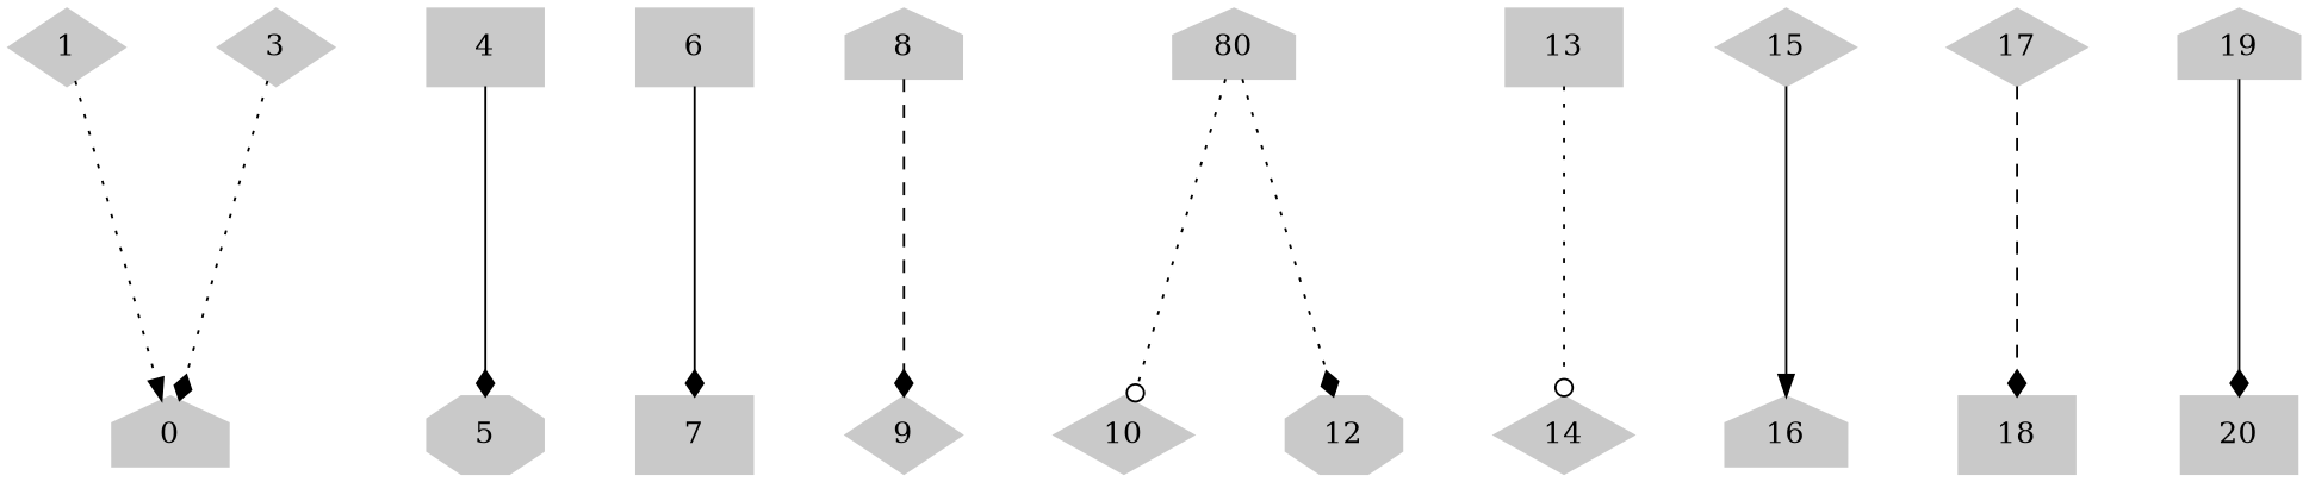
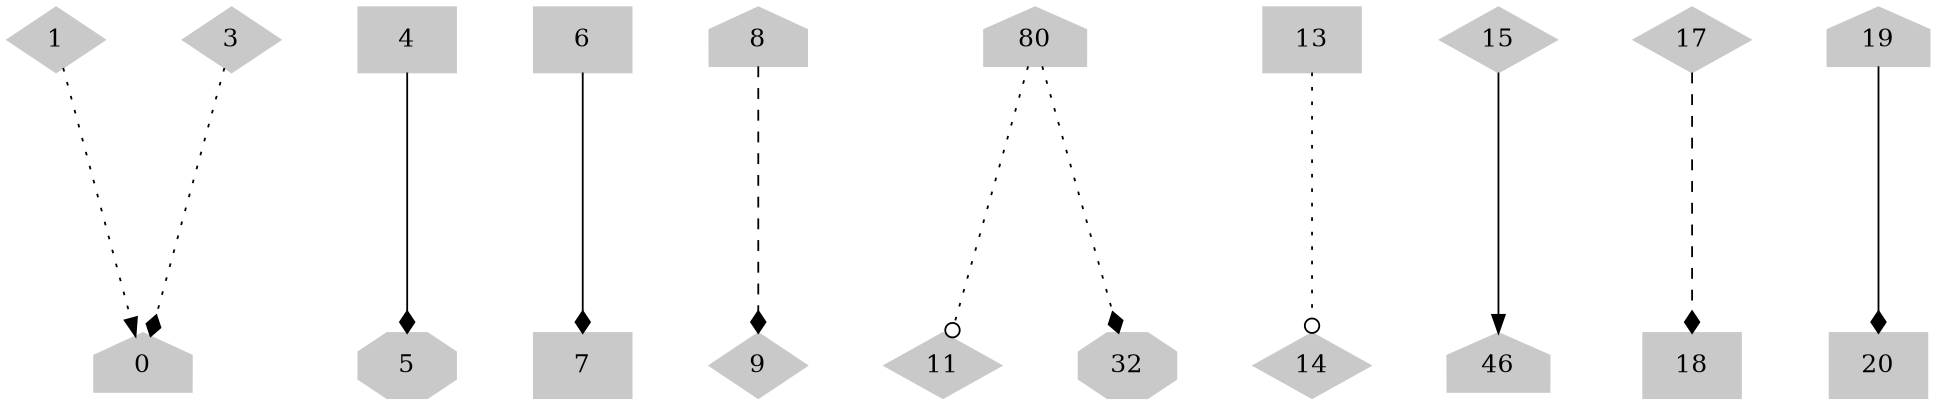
  digraph {
    nodesep=0.6
    ranksep=2
    splines=true
    node [color=grey79 fillcolor=grey79 shape=diamond style=filled]
    edge [arrowhead=diamond style=dotted]
    n1 [label=0 shape=house]
    1
    3
    4 [shape=box]
    5 [shape=octagon]
    6 [shape=box]
    7 [shape=box]
    8 [shape=house]
    9
    n10 [label=80 shape=house]
-   11 [label=10]
-   12 [shape=octagon]
+   11
+   12 [shape=octagon label=32]
    13 [shape=box]
    14
-   16 [shape=house]
+   16 [shape=house label=46]
    15
    18 [shape=box]
    17
    19 [shape=house]
    20 [shape=box]
    1 -> n1 [arrowhead=normal]
    3 -> n1
    4 -> 5 [style=solid]
    6 -> 7 [style=solid]
    8 -> 9 [style=dashed]
    n10 -> 11 [arrowhead=odot]
    n10 -> 12
    13 -> 14 [arrowhead=odot]
    15 -> 16 [arrowhead=normal style=solid]
    17 -> 18 [style=dashed]
    19 -> 20 [style=solid]
  }
